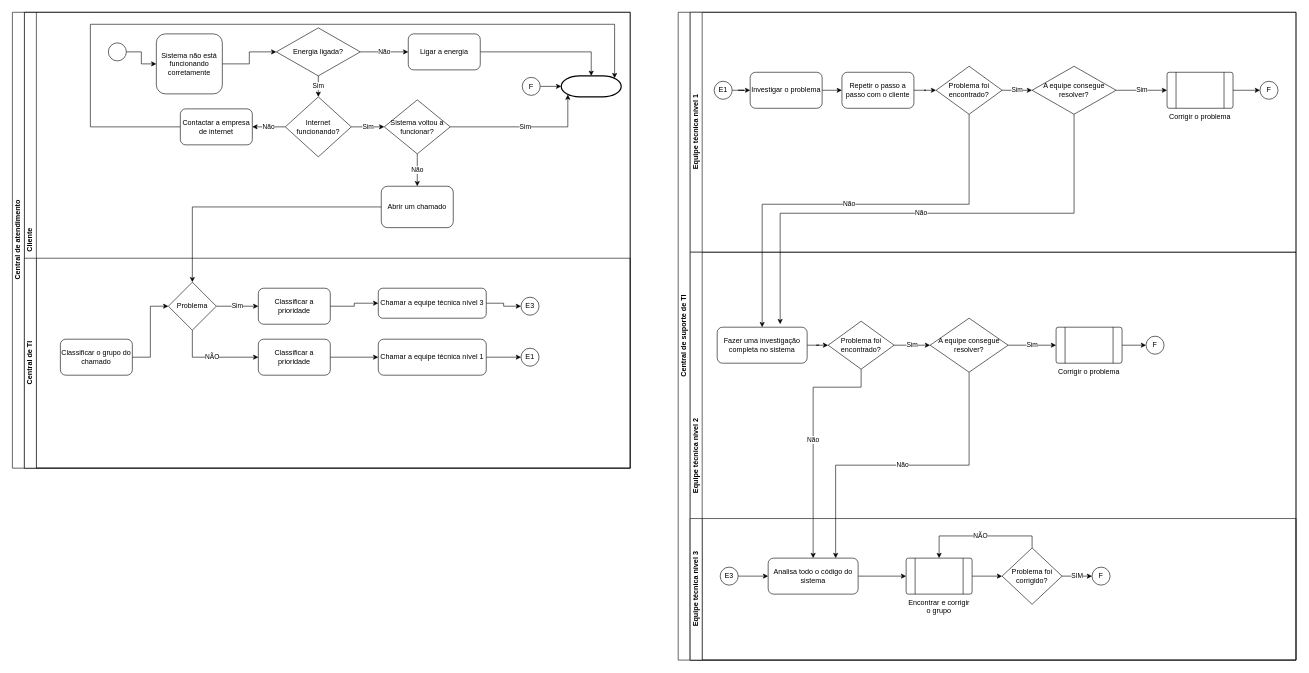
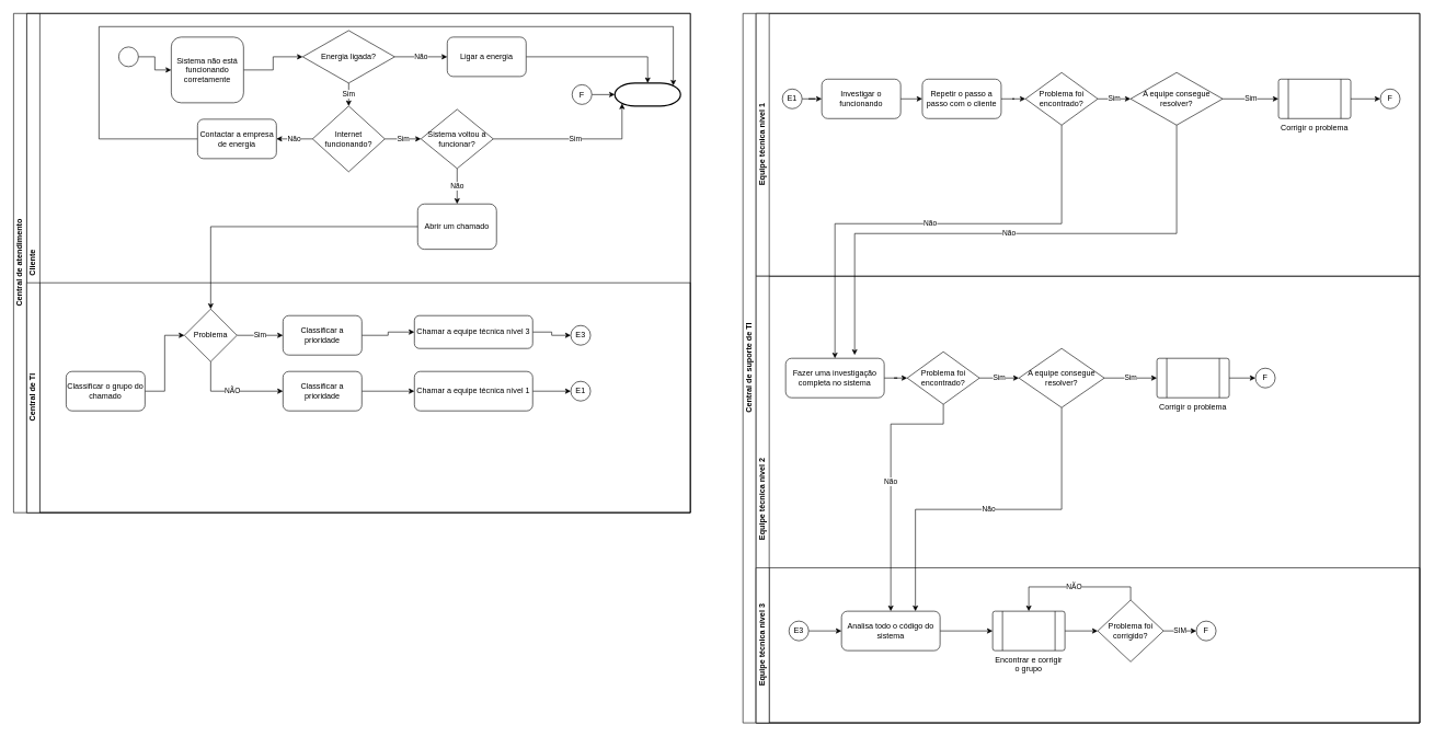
  <mxCell id="0" />
  <mxCell id="1" parent="0" />
  <mxCell id="2" value="Cliente" style="swimlane;html=1;startSize=20;horizontal=0;" parent="1" vertex="1"><mxGeometry x="40" y="20" width="1010" height="760" as="geometry" /></mxCell>
  <mxCell id="3" style="edgeStyle=orthogonalEdgeStyle;rounded=0;orthogonalLoop=1;jettySize=auto;html=1;exitX=1;exitY=0.5;exitDx=0;exitDy=0;" parent="2" source="23" target="20" edge="1"><mxGeometry relative="1" as="geometry" /></mxCell>
  <mxCell id="4" value="Sim" style="edgeStyle=orthogonalEdgeStyle;rounded=0;orthogonalLoop=1;jettySize=auto;html=1;entryX=0;entryY=0.5;entryDx=0;entryDy=0;" parent="2" source="16" target="19" edge="1"><mxGeometry relative="1" as="geometry"><mxPoint x="510" y="71" as="targetPoint" /></mxGeometry></mxCell>
  <mxCell id="5" value="Não" style="edgeStyle=orthogonalEdgeStyle;rounded=0;orthogonalLoop=1;jettySize=auto;html=1;" parent="2" source="16" target="18" edge="1"><mxGeometry relative="1" as="geometry" /></mxCell>
  <mxCell id="6" value="Sim" style="edgeStyle=orthogonalEdgeStyle;rounded=0;orthogonalLoop=1;jettySize=auto;html=1;entryX=0.11;entryY=0.89;entryDx=0;entryDy=0;entryPerimeter=0;" parent="2" source="19" target="20" edge="1"><mxGeometry relative="1" as="geometry"><mxPoint x="690" y="71" as="targetPoint" /></mxGeometry></mxCell>
  <mxCell id="7" value="Não" style="edgeStyle=orthogonalEdgeStyle;rounded=0;orthogonalLoop=1;jettySize=auto;html=1;entryX=0.5;entryY=0;entryDx=0;entryDy=0;" parent="2" source="19" target="24" edge="1"><mxGeometry relative="1" as="geometry"><mxPoint x="555" y="196" as="targetPoint" /></mxGeometry></mxCell>
  <mxCell id="8" value="" style="edgeStyle=orthogonalEdgeStyle;rounded=0;orthogonalLoop=1;jettySize=auto;html=1;" parent="2" source="13" target="22" edge="1"><mxGeometry relative="1" as="geometry" /></mxCell>
  <mxCell id="9" value="Não" style="edgeStyle=orthogonalEdgeStyle;rounded=0;orthogonalLoop=1;jettySize=auto;html=1;" parent="2" source="12" target="23" edge="1"><mxGeometry relative="1" as="geometry" /></mxCell>
  <mxCell id="10" value="Sim" style="edgeStyle=orthogonalEdgeStyle;rounded=0;orthogonalLoop=1;jettySize=auto;html=1;" parent="2" source="12" target="16" edge="1"><mxGeometry relative="1" as="geometry" /></mxCell>
  <mxCell id="11" value="Central de atendimento" style="swimlane;html=1;childLayout=stackLayout;resizeParent=1;resizeParentMax=0;horizontal=0;startSize=20;horizontalStack=0;" parent="2" vertex="1"><mxGeometry x="-20" width="1030" height="760" as="geometry" /></mxCell>
  <mxCell id="12" value="Energia ligada?" style="rhombus;whiteSpace=wrap;html=1;" parent="2" vertex="1"><mxGeometry x="420" y="26" width="140" height="80" as="geometry" /></mxCell>
  <mxCell id="13" value="" style="ellipse;whiteSpace=wrap;html=1;aspect=fixed;" parent="2" vertex="1"><mxGeometry x="140" y="51" width="30" height="30" as="geometry" /></mxCell>
  <mxCell id="14" style="edgeStyle=orthogonalEdgeStyle;rounded=0;orthogonalLoop=1;jettySize=auto;html=1;exitX=1;exitY=0.5;exitDx=0;exitDy=0;entryX=0;entryY=0.5;entryDx=0;entryDy=0;entryPerimeter=0;" parent="2" source="15" target="20" edge="1"><mxGeometry relative="1" as="geometry" /></mxCell>
  <mxCell id="15" value="F" style="ellipse;whiteSpace=wrap;html=1;aspect=fixed;" parent="2" vertex="1"><mxGeometry x="830" y="108.5" width="30" height="30" as="geometry" /></mxCell>
  <mxCell id="16" value="Internet funcionando?" style="rhombus;whiteSpace=wrap;html=1;" parent="2" vertex="1"><mxGeometry x="435" y="141" width="110" height="100" as="geometry" /></mxCell>
  <mxCell id="17" style="edgeStyle=orthogonalEdgeStyle;rounded=0;orthogonalLoop=1;jettySize=auto;html=1;exitX=0;exitY=0.5;exitDx=0;exitDy=0;entryX=0.89;entryY=0.11;entryDx=0;entryDy=0;entryPerimeter=0;" parent="2" source="18" target="20" edge="1"><mxGeometry relative="1" as="geometry"><Array as="points"><mxPoint x="110" y="191" /><mxPoint x="110" y="20" /><mxPoint x="984" y="20" /></Array></mxGeometry></mxCell>
- <mxCell id="18" value="Contactar a empresa de internet" style="rounded=1;whiteSpace=wrap;html=1;" parent="2" vertex="1"><mxGeometry x="260" y="161" width="120" height="60" as="geometry" /></mxCell>
+ <mxCell id="18" value="Contactar a empresa de energia" style="rounded=1;whiteSpace=wrap;html=1;" parent="2" vertex="1"><mxGeometry x="260" y="161" width="120" height="60" as="geometry" /></mxCell>
  <mxCell id="19" value="Sistema voltou a funcionar?" style="rhombus;whiteSpace=wrap;html=1;" parent="2" vertex="1"><mxGeometry x="600" y="146" width="110" height="90" as="geometry" /></mxCell>
  <mxCell id="20" value="" style="strokeWidth=2;html=1;shape=mxgraph.flowchart.terminator;whiteSpace=wrap;" parent="2" vertex="1"><mxGeometry x="895" y="106" width="100" height="35" as="geometry" /></mxCell>
  <mxCell id="21" value="" style="edgeStyle=orthogonalEdgeStyle;rounded=0;orthogonalLoop=1;jettySize=auto;html=1;" parent="2" source="22" target="12" edge="1"><mxGeometry relative="1" as="geometry" /></mxCell>
  <mxCell id="22" value="Sistema não está funcionando corretamente" style="rounded=1;whiteSpace=wrap;html=1;" parent="2" vertex="1"><mxGeometry x="220" y="36" width="110" height="100" as="geometry" /></mxCell>
  <mxCell id="23" value="Ligar a energia" style="rounded=1;whiteSpace=wrap;html=1;" parent="2" vertex="1"><mxGeometry x="640" y="36" width="120" height="60" as="geometry" /></mxCell>
  <mxCell id="24" value="Abrir um chamado" style="rounded=1;whiteSpace=wrap;html=1;" parent="2" vertex="1"><mxGeometry x="595" y="290" width="120" height="69" as="geometry" /></mxCell>
  <mxCell id="25" value="Central de TI" style="swimlane;html=1;startSize=20;horizontal=0;" parent="1" vertex="1"><mxGeometry x="40" y="430" width="1010" height="350" as="geometry" /></mxCell>
  <mxCell id="26" value="Sim" style="edgeStyle=orthogonalEdgeStyle;rounded=0;orthogonalLoop=1;jettySize=auto;html=1;entryX=0;entryY=0.5;entryDx=0;entryDy=0;" parent="25" source="27" target="29" edge="1"><mxGeometry relative="1" as="geometry"><mxPoint x="400" y="80" as="targetPoint" /></mxGeometry></mxCell>
  <mxCell id="27" value="Problema" style="rhombus;whiteSpace=wrap;html=1;" parent="25" vertex="1"><mxGeometry x="240" y="40" width="80" height="80" as="geometry" /></mxCell>
  <mxCell id="28" value="" style="edgeStyle=orthogonalEdgeStyle;rounded=0;orthogonalLoop=1;jettySize=auto;html=1;" parent="25" source="29" target="31" edge="1"><mxGeometry relative="1" as="geometry" /></mxCell>
  <mxCell id="29" value="Classificar a prioridade" style="rounded=1;whiteSpace=wrap;html=1;" parent="25" vertex="1"><mxGeometry x="390" y="50" width="120" height="60" as="geometry" /></mxCell>
  <mxCell id="30" style="edgeStyle=orthogonalEdgeStyle;rounded=0;orthogonalLoop=1;jettySize=auto;html=1;exitX=1;exitY=0.5;exitDx=0;exitDy=0;entryX=0;entryY=0.5;entryDx=0;entryDy=0;" parent="25" source="31" target="32" edge="1"><mxGeometry relative="1" as="geometry" /></mxCell>
  <mxCell id="31" value="Chamar a equipe técnica nível 3" style="rounded=1;whiteSpace=wrap;html=1;" parent="25" vertex="1"><mxGeometry x="590" y="50" width="180" height="50" as="geometry" /></mxCell>
  <mxCell id="32" value="E3" style="ellipse;whiteSpace=wrap;html=1;aspect=fixed;" parent="25" vertex="1"><mxGeometry x="828" y="65" width="30" height="30" as="geometry" /></mxCell>
  <mxCell id="33" value="" style="edgeStyle=orthogonalEdgeStyle;rounded=0;orthogonalLoop=1;jettySize=auto;html=1;" parent="25" source="34" target="36" edge="1"><mxGeometry relative="1" as="geometry" /></mxCell>
  <mxCell id="34" value="Classificar a prioridade" style="rounded=1;whiteSpace=wrap;html=1;" parent="25" vertex="1"><mxGeometry x="390" y="135" width="120" height="60" as="geometry" /></mxCell>
  <mxCell id="35" style="edgeStyle=orthogonalEdgeStyle;rounded=0;orthogonalLoop=1;jettySize=auto;html=1;exitX=1;exitY=0.5;exitDx=0;exitDy=0;" parent="25" source="36" target="39" edge="1"><mxGeometry relative="1" as="geometry" /></mxCell>
  <mxCell id="36" value="Chamar a equipe técnica nível 1" style="rounded=1;whiteSpace=wrap;html=1;" parent="25" vertex="1"><mxGeometry x="590" y="135" width="180" height="60" as="geometry" /></mxCell>
  <mxCell id="37" style="edgeStyle=orthogonalEdgeStyle;rounded=0;orthogonalLoop=1;jettySize=auto;html=1;exitX=1;exitY=0.5;exitDx=0;exitDy=0;entryX=0;entryY=0.5;entryDx=0;entryDy=0;" parent="25" source="38" target="27" edge="1"><mxGeometry relative="1" as="geometry" /></mxCell>
  <mxCell id="38" value="Classificar o grupo do chamado" style="rounded=1;whiteSpace=wrap;html=1;" parent="25" vertex="1"><mxGeometry x="60" y="135" width="120" height="60" as="geometry" /></mxCell>
  <mxCell id="39" value="E1" style="ellipse;whiteSpace=wrap;html=1;aspect=fixed;" parent="25" vertex="1"><mxGeometry x="828" y="150" width="30" height="30" as="geometry" /></mxCell>
  <mxCell id="40" value="NÃO" style="edgeStyle=orthogonalEdgeStyle;rounded=0;orthogonalLoop=1;jettySize=auto;html=1;entryX=0;entryY=0.5;entryDx=0;entryDy=0;" parent="25" source="27" target="34" edge="1"><mxGeometry relative="1" as="geometry"><mxPoint x="290" y="220" as="targetPoint" /><Array as="points"><mxPoint x="280" y="165" /></Array></mxGeometry></mxCell>
  <mxCell id="41" style="edgeStyle=orthogonalEdgeStyle;rounded=0;orthogonalLoop=1;jettySize=auto;html=1;" parent="1" source="24" target="27" edge="1"><mxGeometry relative="1" as="geometry" /></mxCell>
  <mxCell id="42" value="Central de suporte de TI" style="swimlane;html=1;childLayout=stackLayout;resizeParent=1;resizeParentMax=0;horizontal=0;startSize=20;horizontalStack=0;" parent="1" vertex="1"><mxGeometry x="1130" y="20" width="1030" height="1080" as="geometry" /></mxCell>
  <mxCell id="43" value="Equipe técnica nível 1" style="swimlane;html=1;startSize=20;horizontal=0;" parent="42" vertex="1"><mxGeometry x="20" width="1010" height="400" as="geometry" /></mxCell>
  <mxCell id="44" value="Não" style="edgeStyle=orthogonalEdgeStyle;rounded=0;orthogonalLoop=1;jettySize=auto;html=1;" parent="43" source="53" edge="1"><mxGeometry relative="1" as="geometry"><mxPoint x="150" y="520" as="targetPoint" /><Array as="points"><mxPoint x="640" y="335" /></Array></mxGeometry></mxCell>
  <mxCell id="45" style="edgeStyle=orthogonalEdgeStyle;rounded=0;orthogonalLoop=1;jettySize=auto;html=1;exitX=1;exitY=0.5;exitDx=0;exitDy=0;entryX=0;entryY=0.5;entryDx=0;entryDy=0;" parent="43" source="54" target="52" edge="1"><mxGeometry relative="1" as="geometry"><mxPoint x="233.0" y="130" as="targetPoint" /></mxGeometry></mxCell>
  <mxCell id="46" value="Sim" style="edgeStyle=orthogonalEdgeStyle;rounded=0;orthogonalLoop=1;jettySize=auto;html=1;entryX=0;entryY=0.5;entryDx=0;entryDy=0;" parent="43" source="53" target="50" edge="1"><mxGeometry relative="1" as="geometry"><mxPoint x="780" y="130" as="targetPoint" /></mxGeometry></mxCell>
  <mxCell id="47" value="" style="edgeStyle=orthogonalEdgeStyle;rounded=0;orthogonalLoop=1;jettySize=auto;html=1;" parent="43" source="52" target="51" edge="1"><mxGeometry relative="1" as="geometry" /></mxCell>
  <mxCell id="48" value="Sim" style="edgeStyle=orthogonalEdgeStyle;rounded=0;orthogonalLoop=1;jettySize=auto;html=1;entryX=0;entryY=0.5;entryDx=0;entryDy=0;" parent="43" source="51" target="53" edge="1"><mxGeometry relative="1" as="geometry"><mxPoint x="617" y="130" as="targetPoint" /></mxGeometry></mxCell>
  <mxCell id="49" style="edgeStyle=orthogonalEdgeStyle;rounded=0;orthogonalLoop=1;jettySize=auto;html=1;exitX=1;exitY=0.5;exitDx=0;exitDy=0;entryX=0;entryY=0.5;entryDx=0;entryDy=0;" parent="43" source="50" target="57" edge="1"><mxGeometry relative="1" as="geometry" /></mxCell>
  <mxCell id="50" value="Corrigir o problema" style="verticalLabelPosition=bottom;verticalAlign=top;html=1;shape=process;whiteSpace=wrap;rounded=1;size=0.14;arcSize=6;" parent="43" vertex="1"><mxGeometry x="795" y="100" width="110" height="60" as="geometry" /></mxCell>
  <mxCell id="51" value="Problema foi encontrado?" style="rhombus;whiteSpace=wrap;html=1;" parent="43" vertex="1"><mxGeometry x="410" y="90" width="110" height="80" as="geometry" /></mxCell>
  <mxCell id="52" value="Repetir o passo a passo com o cliente" style="rounded=1;whiteSpace=wrap;html=1;" parent="43" vertex="1"><mxGeometry x="253" y="100" width="120" height="60" as="geometry" /></mxCell>
  <mxCell id="53" value="A equipe consegue resolver?" style="rhombus;whiteSpace=wrap;html=1;" parent="43" vertex="1"><mxGeometry x="570" y="90" width="140" height="80" as="geometry" /></mxCell>
- <mxCell id="54" value="Investigar o problema" style="rounded=1;whiteSpace=wrap;html=1;" parent="43" vertex="1"><mxGeometry x="100" y="100" width="120" height="60" as="geometry" /></mxCell>
+ <mxCell id="54" value="Investigar o funcionando" style="rounded=1;whiteSpace=wrap;html=1;" parent="43" vertex="1"><mxGeometry x="100" y="100" width="120" height="60" as="geometry" /></mxCell>
  <mxCell id="55" value="" style="edgeStyle=orthogonalEdgeStyle;rounded=0;orthogonalLoop=1;jettySize=auto;html=1;" parent="43" source="56" target="54" edge="1"><mxGeometry relative="1" as="geometry" /></mxCell>
  <mxCell id="56" value="E1" style="ellipse;whiteSpace=wrap;html=1;aspect=fixed;" parent="43" vertex="1"><mxGeometry x="40" y="115" width="30" height="30" as="geometry" /></mxCell>
  <mxCell id="57" value="F" style="ellipse;whiteSpace=wrap;html=1;aspect=fixed;" parent="43" vertex="1"><mxGeometry x="950" y="115" width="30" height="30" as="geometry" /></mxCell>
  <mxCell id="58" value="Equipe técnica nível 2&lt;br&gt;" style="swimlane;html=1;startSize=20;horizontal=0;" parent="42" vertex="1"><mxGeometry x="20" y="400" width="1010" height="680" as="geometry" /></mxCell>
  <mxCell id="59" value="" style="edgeStyle=orthogonalEdgeStyle;rounded=0;orthogonalLoop=1;jettySize=auto;html=1;entryX=0;entryY=0.5;entryDx=0;entryDy=0;" parent="58" source="62" target="64" edge="1"><mxGeometry relative="1" as="geometry"><mxPoint x="224" y="155" as="targetPoint" /></mxGeometry></mxCell>
  <mxCell id="60" value="Sim" style="edgeStyle=orthogonalEdgeStyle;rounded=0;orthogonalLoop=1;jettySize=auto;html=1;entryX=0;entryY=0.5;entryDx=0;entryDy=0;" parent="58" source="64" target="67" edge="1"><mxGeometry relative="1" as="geometry"><mxPoint x="390" y="155" as="targetPoint" /></mxGeometry></mxCell>
  <mxCell id="61" value="Não" style="edgeStyle=orthogonalEdgeStyle;rounded=0;orthogonalLoop=1;jettySize=auto;html=1;entryX=0.5;entryY=0;entryDx=0;entryDy=0;" parent="58" source="64" target="75" edge="1"><mxGeometry relative="1" as="geometry"><mxPoint x="120" y="280" as="targetPoint" /><Array as="points"><mxPoint x="285" y="225" /><mxPoint x="205" y="225" /></Array></mxGeometry></mxCell>
  <mxCell id="62" value="Fazer uma investigação completa no sistema" style="rounded=1;whiteSpace=wrap;html=1;" parent="58" vertex="1"><mxGeometry x="45" y="125" width="150" height="60" as="geometry" /></mxCell>
  <mxCell id="63" value="F" style="ellipse;whiteSpace=wrap;html=1;aspect=fixed;" parent="58" vertex="1"><mxGeometry x="760" y="140" width="30" height="30" as="geometry" /></mxCell>
  <mxCell id="64" value="Problema foi encontrado?" style="rhombus;whiteSpace=wrap;html=1;" parent="58" vertex="1"><mxGeometry x="230" y="115" width="110" height="80" as="geometry" /></mxCell>
  <mxCell id="65" value="Sim" style="edgeStyle=orthogonalEdgeStyle;rounded=0;orthogonalLoop=1;jettySize=auto;html=1;" parent="58" source="67" target="69" edge="1"><mxGeometry relative="1" as="geometry" /></mxCell>
  <mxCell id="66" value="Não" style="edgeStyle=orthogonalEdgeStyle;rounded=0;orthogonalLoop=1;jettySize=auto;html=1;exitX=0.5;exitY=1;exitDx=0;exitDy=0;entryX=0.75;entryY=0;entryDx=0;entryDy=0;" parent="58" source="67" target="75" edge="1"><mxGeometry relative="1" as="geometry"><mxPoint x="195" y="310" as="targetPoint" /></mxGeometry></mxCell>
  <mxCell id="67" value="A equipe consegue resolver?" style="rhombus;whiteSpace=wrap;html=1;" parent="58" vertex="1"><mxGeometry x="400" y="110" width="130" height="90" as="geometry" /></mxCell>
  <mxCell id="68" style="edgeStyle=orthogonalEdgeStyle;rounded=0;orthogonalLoop=1;jettySize=auto;html=1;exitX=1;exitY=0.5;exitDx=0;exitDy=0;entryX=0;entryY=0.5;entryDx=0;entryDy=0;" parent="58" source="69" target="63" edge="1"><mxGeometry relative="1" as="geometry" /></mxCell>
  <mxCell id="69" value="Corrigir o problema" style="verticalLabelPosition=bottom;verticalAlign=top;html=1;shape=process;whiteSpace=wrap;rounded=1;size=0.14;arcSize=6;" parent="58" vertex="1"><mxGeometry x="610" y="125" width="110" height="60" as="geometry" /></mxCell>
  <mxCell id="70" value="Equipe técnica nível 3" style="swimlane;html=1;startSize=20;horizontal=0;" parent="58" vertex="1"><mxGeometry y="444" width="1010" height="236" as="geometry" /></mxCell>
  <mxCell id="71" value="" style="edgeStyle=orthogonalEdgeStyle;rounded=0;orthogonalLoop=1;jettySize=auto;html=1;entryX=0;entryY=0.5;entryDx=0;entryDy=0;" parent="70" source="75" target="74" edge="1"><mxGeometry relative="1" as="geometry"><mxPoint x="350" y="86" as="targetPoint" /></mxGeometry></mxCell>
  <mxCell id="72" value="F" style="ellipse;whiteSpace=wrap;html=1;aspect=fixed;" parent="70" vertex="1"><mxGeometry x="670" y="81" width="30" height="30" as="geometry" /></mxCell>
  <mxCell id="73" value="" style="edgeStyle=orthogonalEdgeStyle;rounded=0;orthogonalLoop=1;jettySize=auto;html=1;" parent="70" source="74" target="80" edge="1"><mxGeometry relative="1" as="geometry" /></mxCell>
  <mxCell id="74" value="Encontrar e corrigir o grupo" style="verticalLabelPosition=bottom;verticalAlign=top;html=1;shape=process;whiteSpace=wrap;rounded=1;size=0.14;arcSize=6;" parent="70" vertex="1"><mxGeometry x="360" y="66" width="110" height="60" as="geometry" /></mxCell>
  <mxCell id="75" value="Analisa todo o código do sistema" style="rounded=1;whiteSpace=wrap;html=1;" parent="70" vertex="1"><mxGeometry x="130" y="66" width="150" height="60" as="geometry" /></mxCell>
  <mxCell id="76" value="" style="edgeStyle=orthogonalEdgeStyle;rounded=0;orthogonalLoop=1;jettySize=auto;html=1;" parent="70" source="77" target="75" edge="1"><mxGeometry relative="1" as="geometry" /></mxCell>
  <mxCell id="77" value="E3" style="ellipse;whiteSpace=wrap;html=1;aspect=fixed;" parent="70" vertex="1"><mxGeometry x="50" y="81" width="30" height="30" as="geometry" /></mxCell>
  <mxCell id="78" value="SIM" style="edgeStyle=orthogonalEdgeStyle;rounded=0;orthogonalLoop=1;jettySize=auto;html=1;" parent="70" source="80" target="72" edge="1"><mxGeometry relative="1" as="geometry" /></mxCell>
  <mxCell id="79" value="NÃO" style="edgeStyle=orthogonalEdgeStyle;rounded=0;orthogonalLoop=1;jettySize=auto;html=1;exitX=0.5;exitY=0;exitDx=0;exitDy=0;entryX=0.5;entryY=0;entryDx=0;entryDy=0;" parent="70" source="80" target="74" edge="1"><mxGeometry relative="1" as="geometry" /></mxCell>
  <mxCell id="80" value="Problema foi corrigido?" style="rhombus;whiteSpace=wrap;html=1;" parent="70" vertex="1"><mxGeometry x="520" y="49" width="100" height="94" as="geometry" /></mxCell>
  <mxCell id="81" value="Não" style="edgeStyle=orthogonalEdgeStyle;rounded=0;orthogonalLoop=1;jettySize=auto;html=1;entryX=0.5;entryY=0;entryDx=0;entryDy=0;" parent="42" source="51" target="62" edge="1"><mxGeometry relative="1" as="geometry"><mxPoint x="200" y="320" as="targetPoint" /><Array as="points"><mxPoint x="485" y="320" /><mxPoint x="140" y="320" /></Array></mxGeometry></mxCell>
